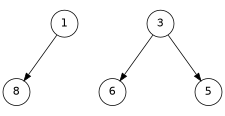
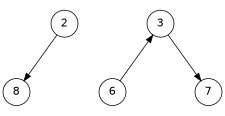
  digraph {
    fontname=Helvetica
    node [fontname=Helvetica shape=circle]
    edge [fontname=Helvetica style=invis]
    m1 [style=invis width=0.1]
-   2 [label=1]
+   2
    3
    m2 [style=invis width=0.1]
    n5 [label=8]
    m3 [style=invis width=0.1]
    6
-   7 [label=5]
+   7
    subgraph sub_1 {
      rank=same
      m1
      2
      3
    }
    subgraph sub_2 {
      rank=same
      m2
      n5
    }
    subgraph sub_3 {
      rank=same
      m3
      6
      7
    }
    m1 -> 3
    2 -> m1
    2 -> m2
    2 -> n5 [style=""]
    3 -> m3
-   3 -> 6 [style=""]
+   6 -> 3 [style=""]
    3 -> 7 [style=""]
    n5 -> m2
    m3 -> 7
    6 -> m3
  }
